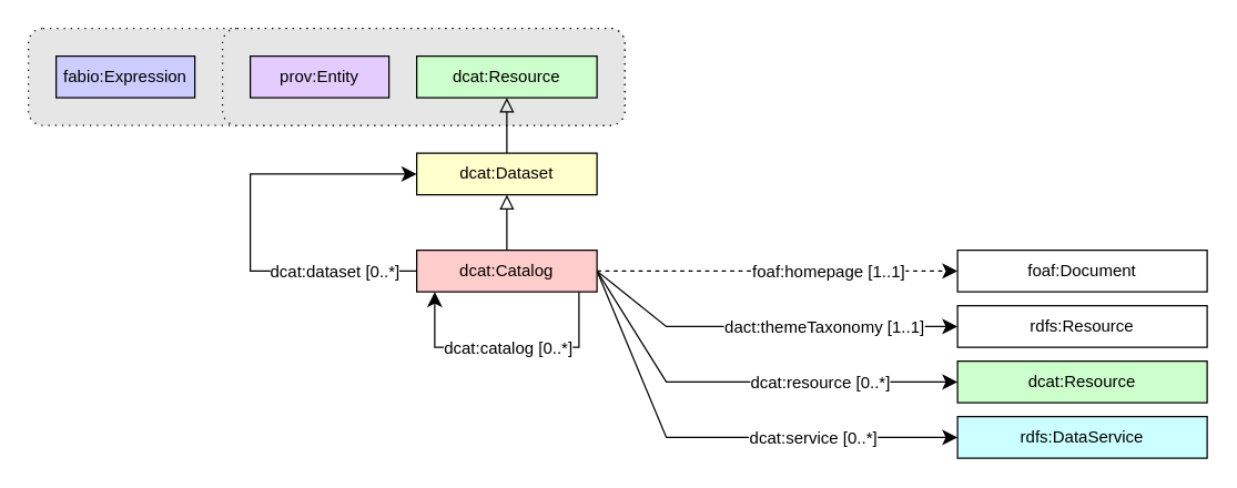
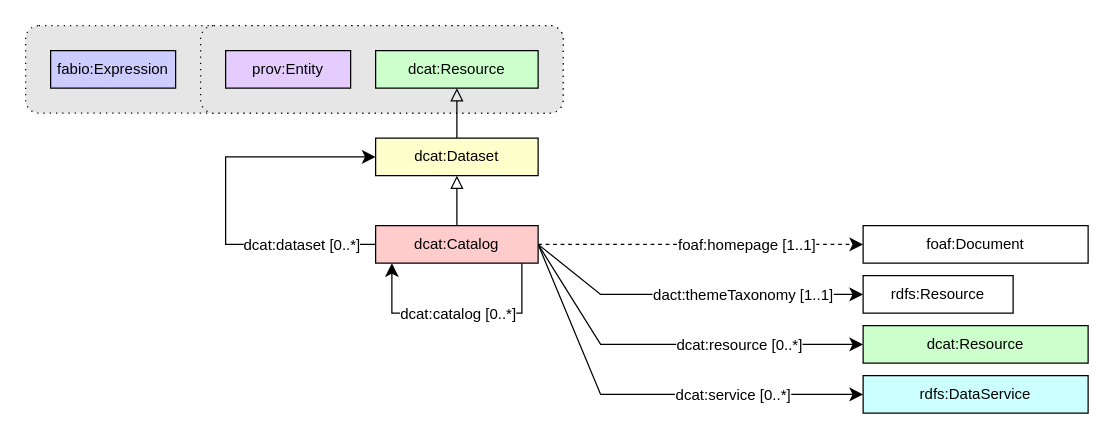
  <mxCell id="0" />
  <mxCell id="1" parent="0" />
  <mxCell id="2" value="" style="endArrow=classic;html=1;exitX=1;exitY=0.5;exitDx=0;exitDy=0;entryX=0;entryY=0.5;entryDx=0;entryDy=0;endSize=8;arcSize=0;rounded=0;dashed=1;" parent="1" source="24" target="8" edge="1"><mxGeometry width="50" height="50" relative="1" as="geometry"><mxPoint x="400" y="195" as="sourcePoint" /><mxPoint x="589" y="205" as="targetPoint" /></mxGeometry></mxCell>
  <mxCell id="3" value="&lt;div&gt;foaf:homepage [1..1]&lt;/div&gt;" style="text;html=1;align=center;verticalAlign=middle;resizable=0;points=[];labelBackgroundColor=#ffffff;" parent="2" vertex="1" connectable="0"><mxGeometry x="-0.127" relative="1" as="geometry"><mxPoint x="53" as="offset" /></mxGeometry></mxCell>
  <mxCell id="4" value="" style="endArrow=classic;html=1;exitX=1;exitY=0.5;exitDx=0;exitDy=0;entryX=0;entryY=0.5;entryDx=0;entryDy=0;endSize=8;arcSize=0;rounded=0;" parent="1" source="24" target="9" edge="1"><mxGeometry width="50" height="50" relative="1" as="geometry"><mxPoint x="400" y="195" as="sourcePoint" /><mxPoint x="690" y="255" as="targetPoint" /><Array as="points"><mxPoint x="480" y="235" /></Array></mxGeometry></mxCell>
  <mxCell id="5" value="&lt;div&gt;dact:themeTaxonomy [1..1]&lt;/div&gt;" style="text;html=1;align=center;verticalAlign=middle;resizable=0;points=[];labelBackgroundColor=#ffffff;" parent="4" vertex="1" connectable="0"><mxGeometry x="-0.127" relative="1" as="geometry"><mxPoint x="58" as="offset" /></mxGeometry></mxCell>
  <mxCell id="6" value="" style="endArrow=classic;html=1;exitX=1;exitY=0.5;exitDx=0;exitDy=0;endSize=8;arcSize=0;rounded=0;entryX=0;entryY=0.5;entryDx=0;entryDy=0;" parent="1" source="24" target="15" edge="1"><mxGeometry width="50" height="50" relative="1" as="geometry"><mxPoint x="400" y="195" as="sourcePoint" /><mxPoint x="690" y="335" as="targetPoint" /><Array as="points"><mxPoint x="480" y="275" /></Array></mxGeometry></mxCell>
  <mxCell id="7" value="&lt;div&gt;dcat:resource [0..*]&lt;/div&gt;" style="text;html=1;align=center;verticalAlign=middle;resizable=0;points=[];labelBackgroundColor=#ffffff;" parent="6" vertex="1" connectable="0"><mxGeometry x="-0.127" relative="1" as="geometry"><mxPoint x="72" as="offset" /></mxGeometry></mxCell>
  <mxCell id="8" value="foaf:Document" style="rounded=0;whiteSpace=wrap;html=1;snapToPoint=1;points=[[0.1,0],[0.2,0],[0.3,0],[0.4,0],[0.5,0],[0.6,0],[0.7,0],[0.8,0],[0.9,0],[0,0.1],[0,0.3],[0,0.5],[0,0.7],[0,0.9],[0.1,1],[0.2,1],[0.3,1],[0.4,1],[0.5,1],[0.6,1],[0.7,1],[0.8,1],[0.9,1],[1,0.1],[1,0.3],[1,0.5],[1,0.7],[1,0.9]];" parent="1" vertex="1"><mxGeometry x="690" y="180" width="180" height="30" as="geometry" /></mxCell>
- <mxCell id="9" value="rdfs:Resource" style="rounded=0;whiteSpace=wrap;html=1;snapToPoint=1;points=[[0.1,0],[0.2,0],[0.3,0],[0.4,0],[0.5,0],[0.6,0],[0.7,0],[0.8,0],[0.9,0],[0,0.1],[0,0.3],[0,0.5],[0,0.7],[0,0.9],[0.1,1],[0.2,1],[0.3,1],[0.4,1],[0.5,1],[0.6,1],[0.7,1],[0.8,1],[0.9,1],[1,0.1],[1,0.3],[1,0.5],[1,0.7],[1,0.9]];" parent="1" vertex="1"><mxGeometry x="690" y="220" width="180" height="30" as="geometry" /></mxCell>
+ <mxCell id="9" value="rdfs:Resource" style="rounded=0;whiteSpace=wrap;html=1;snapToPoint=1;points=[[0.1,0],[0.2,0],[0.3,0],[0.4,0],[0.5,0],[0.6,0],[0.7,0],[0.8,0],[0.9,0],[0,0.1],[0,0.3],[0,0.5],[0,0.7],[0,0.9],[0.1,1],[0.2,1],[0.3,1],[0.4,1],[0.5,1],[0.6,1],[0.7,1],[0.8,1],[0.9,1],[1,0.1],[1,0.3],[1,0.5],[1,0.7],[1,0.9]];" parent="1" vertex="1"><mxGeometry x="690" y="220" width="120" height="30" as="geometry" /></mxCell>
  <mxCell id="10" value="" style="endArrow=classic;html=1;exitX=0;exitY=0.5;exitDx=0;exitDy=0;entryX=0;entryY=0.5;entryDx=0;entryDy=0;endSize=8;arcSize=0;rounded=0;" parent="1" source="24" target="22" edge="1"><mxGeometry width="50" height="50" relative="1" as="geometry"><mxPoint x="400" y="195" as="sourcePoint" /><mxPoint x="599" y="405" as="targetPoint" /><Array as="points"><mxPoint x="180" y="195" /><mxPoint x="180" y="125" /></Array></mxGeometry></mxCell>
  <mxCell id="11" value="&lt;div&gt;dcat:dataset [0..*]&lt;/div&gt;" style="text;html=1;align=center;verticalAlign=middle;resizable=0;points=[];labelBackgroundColor=#ffffff;" parent="10" vertex="1" connectable="0"><mxGeometry x="-0.127" relative="1" as="geometry"><mxPoint x="60" y="15" as="offset" /></mxGeometry></mxCell>
  <mxCell id="12" value="" style="endArrow=classic;html=1;exitX=1;exitY=0.5;exitDx=0;exitDy=0;entryX=0;entryY=0.5;entryDx=0;entryDy=0;endSize=8;arcSize=0;rounded=0;" parent="1" source="24" target="14" edge="1"><mxGeometry width="50" height="50" relative="1" as="geometry"><mxPoint x="400" y="195" as="sourcePoint" /><mxPoint x="599" y="520" as="targetPoint" /><Array as="points"><mxPoint x="480" y="315" /></Array></mxGeometry></mxCell>
  <mxCell id="13" value="&lt;div&gt;dcat:service [0..*]&lt;/div&gt;" style="text;html=1;align=center;verticalAlign=middle;resizable=0;points=[];labelBackgroundColor=#ffffff;" parent="12" vertex="1" connectable="0"><mxGeometry x="-0.127" relative="1" as="geometry"><mxPoint x="87" as="offset" /></mxGeometry></mxCell>
  <mxCell id="14" value="rdfs:DataService" style="rounded=0;whiteSpace=wrap;html=1;snapToPoint=1;points=[[0.1,0],[0.2,0],[0.3,0],[0.4,0],[0.5,0],[0.6,0],[0.7,0],[0.8,0],[0.9,0],[0,0.1],[0,0.3],[0,0.5],[0,0.7],[0,0.9],[0.1,1],[0.2,1],[0.3,1],[0.4,1],[0.5,1],[0.6,1],[0.7,1],[0.8,1],[0.9,1],[1,0.1],[1,0.3],[1,0.5],[1,0.7],[1,0.9]];fillColor=#CCFFFF;" parent="1" vertex="1"><mxGeometry x="690" y="300" width="180" height="30" as="geometry" /></mxCell>
  <mxCell id="15" value="dcat:Resource" style="rounded=0;whiteSpace=wrap;html=1;snapToPoint=1;points=[[0.1,0],[0.2,0],[0.3,0],[0.4,0],[0.5,0],[0.6,0],[0.7,0],[0.8,0],[0.9,0],[0,0.1],[0,0.3],[0,0.5],[0,0.7],[0,0.9],[0.1,1],[0.2,1],[0.3,1],[0.4,1],[0.5,1],[0.6,1],[0.7,1],[0.8,1],[0.9,1],[1,0.1],[1,0.3],[1,0.5],[1,0.7],[1,0.9]];fillColor=#CCFFCC;" parent="1" vertex="1"><mxGeometry x="690" y="260" width="180" height="30" as="geometry" /></mxCell>
  <mxCell id="16" value="" style="rounded=1;whiteSpace=wrap;html=1;snapToPoint=1;points=[[0.1,0],[0.2,0],[0.3,0],[0.4,0],[0.5,0],[0.6,0],[0.7,0],[0.8,0],[0.9,0],[0,0.1],[0,0.3],[0,0.5],[0,0.7],[0,0.9],[0.1,1],[0.2,1],[0.3,1],[0.4,1],[0.5,1],[0.6,1],[0.7,1],[0.8,1],[0.9,1],[1,0.1],[1,0.3],[1,0.5],[1,0.7],[1,0.9]];fillColor=#E6E6E6;dashed=1;dashPattern=1 4;" parent="1" vertex="1"><mxGeometry x="20" y="20" width="430" height="70" as="geometry" /></mxCell>
  <mxCell id="17" value="" style="rounded=1;whiteSpace=wrap;html=1;snapToPoint=1;points=[[0.1,0],[0.2,0],[0.3,0],[0.4,0],[0.5,0],[0.6,0],[0.7,0],[0.8,0],[0.9,0],[0,0.1],[0,0.3],[0,0.5],[0,0.7],[0,0.9],[0.1,1],[0.2,1],[0.3,1],[0.4,1],[0.5,1],[0.6,1],[0.7,1],[0.8,1],[0.9,1],[1,0.1],[1,0.3],[1,0.5],[1,0.7],[1,0.9]];fillColor=#E6E6E6;dashed=1;dashPattern=1 4;" parent="1" vertex="1"><mxGeometry y="20" width="290" height="70" as="geometry" x="160" /></mxCell>
  <mxCell id="18" value="prov:Entity" style="rounded=0;whiteSpace=wrap;html=1;snapToPoint=1;points=[[0.1,0],[0.2,0],[0.3,0],[0.4,0],[0.5,0],[0.6,0],[0.7,0],[0.8,0],[0.9,0],[0,0.1],[0,0.3],[0,0.5],[0,0.7],[0,0.9],[0.1,1],[0.2,1],[0.3,1],[0.4,1],[0.5,1],[0.6,1],[0.7,1],[0.8,1],[0.9,1],[1,0.1],[1,0.3],[1,0.5],[1,0.7],[1,0.9]];fillColor=#E5CCFF;" parent="1" vertex="1"><mxGeometry x="180" y="40" width="100" height="30" as="geometry" /></mxCell>
  <mxCell id="19" value="fabio:Expression" style="rounded=0;whiteSpace=wrap;html=1;snapToPoint=1;points=[[0.1,0],[0.2,0],[0.3,0],[0.4,0],[0.5,0],[0.6,0],[0.7,0],[0.8,0],[0.9,0],[0,0.1],[0,0.3],[0,0.5],[0,0.7],[0,0.9],[0.1,1],[0.2,1],[0.3,1],[0.4,1],[0.5,1],[0.6,1],[0.7,1],[0.8,1],[0.9,1],[1,0.1],[1,0.3],[1,0.5],[1,0.7],[1,0.9]];fillColor=#CCCCFF;" parent="1" vertex="1"><mxGeometry x="40" y="40" width="100" height="30" as="geometry" /></mxCell>
  <mxCell id="20" value="dcat:Resource" style="rounded=0;whiteSpace=wrap;html=1;snapToPoint=1;points=[[0.1,0],[0.2,0],[0.3,0],[0.4,0],[0.5,0],[0.6,0],[0.7,0],[0.8,0],[0.9,0],[0,0.1],[0,0.3],[0,0.5],[0,0.7],[0,0.9],[0.1,1],[0.2,1],[0.3,1],[0.4,1],[0.5,1],[0.6,1],[0.7,1],[0.8,1],[0.9,1],[1,0.1],[1,0.3],[1,0.5],[1,0.7],[1,0.9]];fillColor=#CCFFCC;" parent="1" vertex="1"><mxGeometry x="300" y="40" width="130" height="30" as="geometry" /></mxCell>
  <mxCell id="21" value="" style="endArrow=block;html=1;fontColor=#000099;exitX=0.5;exitY=0;exitDx=0;exitDy=0;endFill=0;entryX=0.5;entryY=1;entryDx=0;entryDy=0;endSize=8;arcSize=0;rounded=0;" parent="1" source="22" target="20" edge="1"><mxGeometry width="50" height="50" relative="1" as="geometry"><mxPoint x="80" y="245" as="sourcePoint" /><mxPoint x="80" y="165" as="targetPoint" /><Array as="points" /></mxGeometry></mxCell>
  <mxCell id="22" value="dcat:Dataset" style="rounded=0;whiteSpace=wrap;html=1;snapToPoint=1;points=[[0.1,0],[0.2,0],[0.3,0],[0.4,0],[0.5,0],[0.6,0],[0.7,0],[0.8,0],[0.9,0],[0,0.1],[0,0.3],[0,0.5],[0,0.7],[0,0.9],[0.1,1],[0.2,1],[0.3,1],[0.4,1],[0.5,1],[0.6,1],[0.7,1],[0.8,1],[0.9,1],[1,0.1],[1,0.3],[1,0.5],[1,0.7],[1,0.9]];fillColor=#FFFFCC;" parent="1" vertex="1"><mxGeometry x="300" y="110" width="130" height="30" as="geometry" /></mxCell>
  <mxCell id="23" value="" style="endArrow=block;html=1;fontColor=#000099;exitX=0.5;exitY=0;exitDx=0;exitDy=0;endFill=0;entryX=0.5;entryY=1;entryDx=0;entryDy=0;endSize=8;arcSize=0;rounded=0;" parent="1" source="24" target="22" edge="1"><mxGeometry width="50" height="50" relative="1" as="geometry"><mxPoint x="80" y="315" as="sourcePoint" /><mxPoint x="295" y="140" as="targetPoint" /><Array as="points" /></mxGeometry></mxCell>
  <mxCell id="24" value="dcat:Catalog" style="rounded=0;whiteSpace=wrap;html=1;snapToPoint=1;points=[[0.1,0],[0.2,0],[0.3,0],[0.4,0],[0.5,0],[0.6,0],[0.7,0],[0.8,0],[0.9,0],[0,0.1],[0,0.3],[0,0.5],[0,0.7],[0,0.9],[0.1,1],[0.2,1],[0.3,1],[0.4,1],[0.5,1],[0.6,1],[0.7,1],[0.8,1],[0.9,1],[1,0.1],[1,0.3],[1,0.5],[1,0.7],[1,0.9]];fillColor=#FFCCCC;" parent="1" vertex="1"><mxGeometry x="300" y="180" width="130" height="30" as="geometry" /></mxCell>
  <mxCell id="25" value="" style="endArrow=classic;html=1;exitX=0.9;exitY=1;exitDx=0;exitDy=0;endSize=8;arcSize=0;rounded=0;entryX=0.1;entryY=1;entryDx=0;entryDy=0;" parent="1" source="24" target="24" edge="1"><mxGeometry width="50" height="50" relative="1" as="geometry"><mxPoint x="400" y="240" as="sourcePoint" /><mxPoint x="670" y="400" as="targetPoint" /><Array as="points"><mxPoint x="417" y="250" /><mxPoint x="313" y="250" /></Array></mxGeometry></mxCell>
  <mxCell id="26" value="&lt;div&gt;dcat:catalog [0..*]&lt;/div&gt;" style="text;html=1;align=center;verticalAlign=middle;resizable=0;points=[];labelBackgroundColor=#ffffff;" parent="25" vertex="1" connectable="0"><mxGeometry x="-0.127" relative="1" as="geometry"><mxPoint x="-12" as="offset" /></mxGeometry></mxCell>
